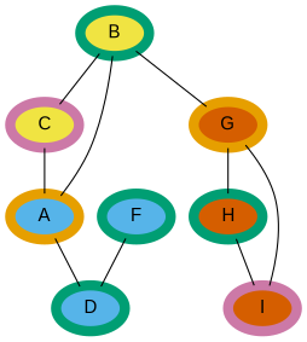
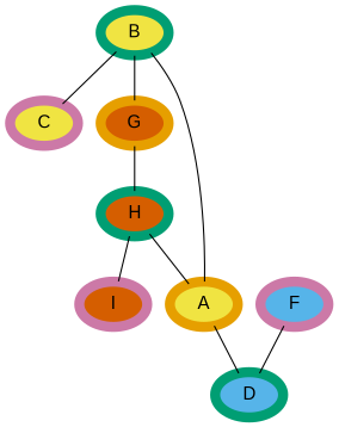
  graph {
    fontname="Liberation Sans"
    node [color="#009E73" fillcolor="#F0E442" fontname="Liberation Sans" penwidth=8 style=filled]
    edge [fontname="Liberation Sans"]
    B
-   A [color="#E69F00" fillcolor="#56B4E9"]
+   A [color="#E69F00"]
    D [fillcolor="#56B4E9"]
    C [color="#CC79A7"]
    G [color="#E69F00" fillcolor="#D55E00"]
    H [fillcolor="#D55E00"]
-   F [fillcolor="#56B4E9"]
+   F [color="#CC79A7" fillcolor="#56B4E9"]
    I [color="#CC79A7" fillcolor="#D55E00"]
    B -- C
    B -- G
    A -- B
    A -- D
-   C -- A
+   H -- A
    G -- H
    H -- I
    F -- D
-   I -- G
  }
